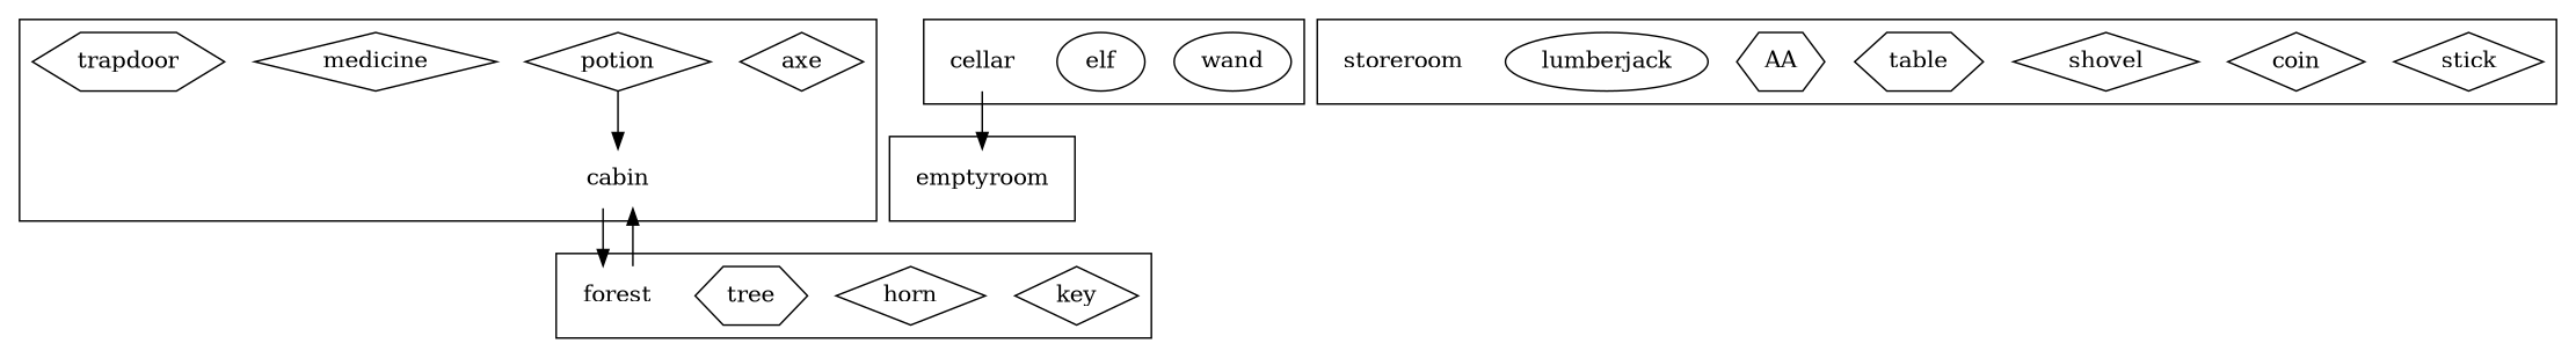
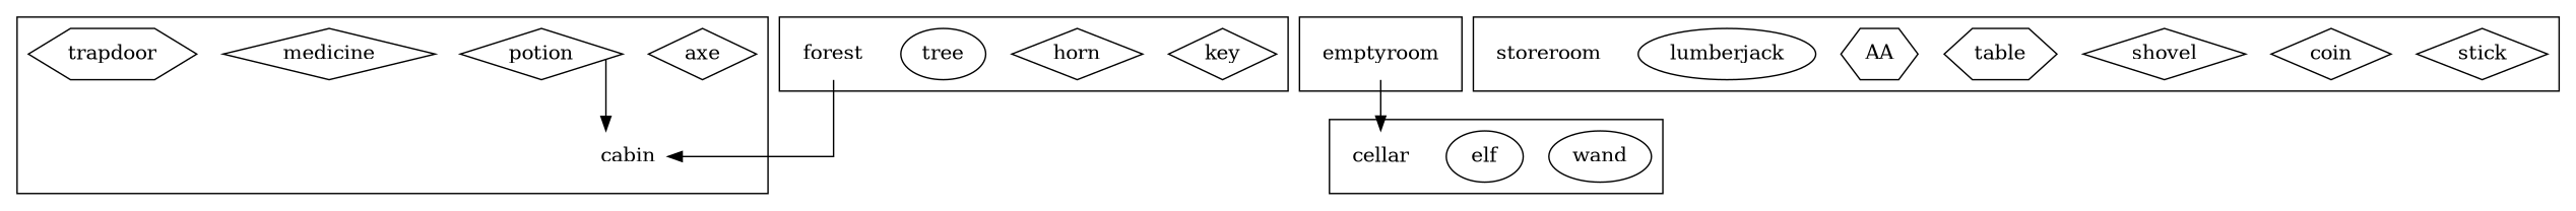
  digraph {
    splines=ortho
    node [shape=diamond]
    axe [description="A razor sharp axe"]
    potion [description="Magic potion"]
    medicine [description="Some medicine"]
    trapdoor [description="Wooden trapdoor" shape=hexagon]
    cabin [description="A log cabin in the woods" shape=none]
    key [description="Brass key"]
    horn [description="An old brass horn"]
-   tree [description="A big tree" shape=hexagon]
+   tree [description="A big tree" shape=ellipse]
    forest [description="A dark forest" shape=none]
    wand [description="A magic wand" shape=ellipse]
    elf [description="Angry Elf" shape=ellipse]
    cellar [description="A dusty cellar" shape=none]
    emptyroom [description="An empty room" shape=none]
    stick [description="A stick"]
    coin [description="A gold coin"]
    shovel [description="A sturdy shovel"]
    table [description="A table" shape=hexagon]
    AA [shape=hexagon]
    lumberjack [description="A burly wood cutter" shape=ellipse]
    storeroom [description="Storage for any entities not placed in the game" shape=none]
    subgraph sub_1 {
      subgraph cluster_2 {
        cabin
        subgraph sub_3 {
          axe
          potion
          medicine
        }
        subgraph sub_4 {
          trapdoor
        }
      }
      subgraph cluster_5 {
        forest
        subgraph sub_6 {
          key
          horn
        }
        subgraph sub_7 {
          tree
        }
      }
      subgraph cluster_8 {
        cellar
        subgraph sub_9 {
          wand
        }
        subgraph sub_10 {
          elf
        }
      }
      subgraph cluster_11 {
        emptyroom
        subgraph sub_12 {
        }
      }
      subgraph cluster_13 {
        storeroom
        subgraph sub_14 {
          stick
          coin
          shovel
        }
        subgraph sub_15 {
          table
          AA
        }
        subgraph sub_16 {
          lumberjack
        }
      }
    }
    subgraph sub_17 {
      cabin
      forest
      cellar
      emptyroom
    }
    potion -> cabin
-   cabin -> forest
    forest -> cabin
-   cellar -> emptyroom
+   emptyroom -> cellar
  }
